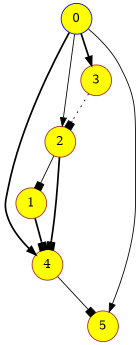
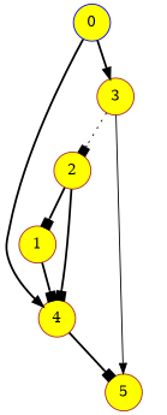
  digraph {
    fontname="DejaVu Serif"
    node [color=brown fillcolor=yellow fontname="DejaVu Serif" shape=circle style=filled]
    edge [arrowhead=box fontname="DejaVu Serif" style=solid]
    0 [color=blue]
    2
    3
    4
    1
    5
-   0 -> 2 [arrowhead=normal]
    0 -> 3 [arrowhead=normal style=bold]
    0 -> 4 [arrowhead=normal style=bold]
    2 -> 4 [style=bold]
-   2 -> 1
+   2 -> 1 [style=bold]
    3 -> 2 [style=dotted]
-   0 -> 5 [arrowhead=normal]
-   4 -> 5
+   3 -> 5 [arrowhead=normal]
+   4 -> 5 [style=bold]
    1 -> 4 [style=bold]
  }
